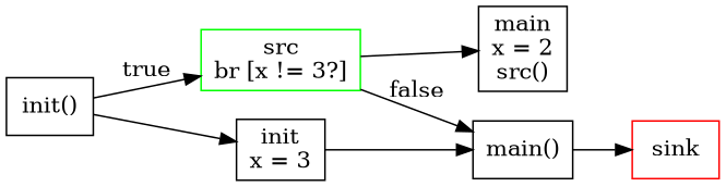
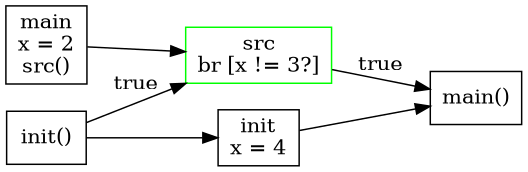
  digraph {
    rankdir=LR
    node [shape=rectangle]
    n1 [label="main\nx = 2\nsrc()\n"]
    n2 [color=green label="src\nbr [x != 3?]"]
    n3 [label="main()"]
    n4 [label="init()"]
-   n5 [label="init\nx = 3"]
-   n6 [color=red label="sink\n"]
-   n2 -> n1
-   n2 -> n3 [label=false]
-   n3 -> n6
+   n5 [label="init\nx = 4"]
+   n1 -> n2
+   n2 -> n3 [label=true]
    n4 -> n2 [label=true]
    n4 -> n5
    n5 -> n3
  }
